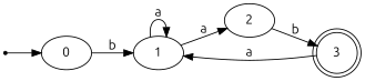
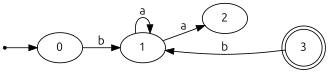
  digraph {
    fontname=Ubuntu
    rankdir=LR
    node [fontname=Ubuntu]
    edge [fontname=Ubuntu]
    init_ [shape=point]
    0
    1
    2
    3 [shape=doublecircle]
    init_ -> 0
    0 -> 1 [label=b]
    1 -> 1 [label=a]
    1 -> 2 [label=a]
-   2 -> 3 [label=b]
-   3 -> 1 [label=a]
+   3 -> 1 [label=b]
  }
